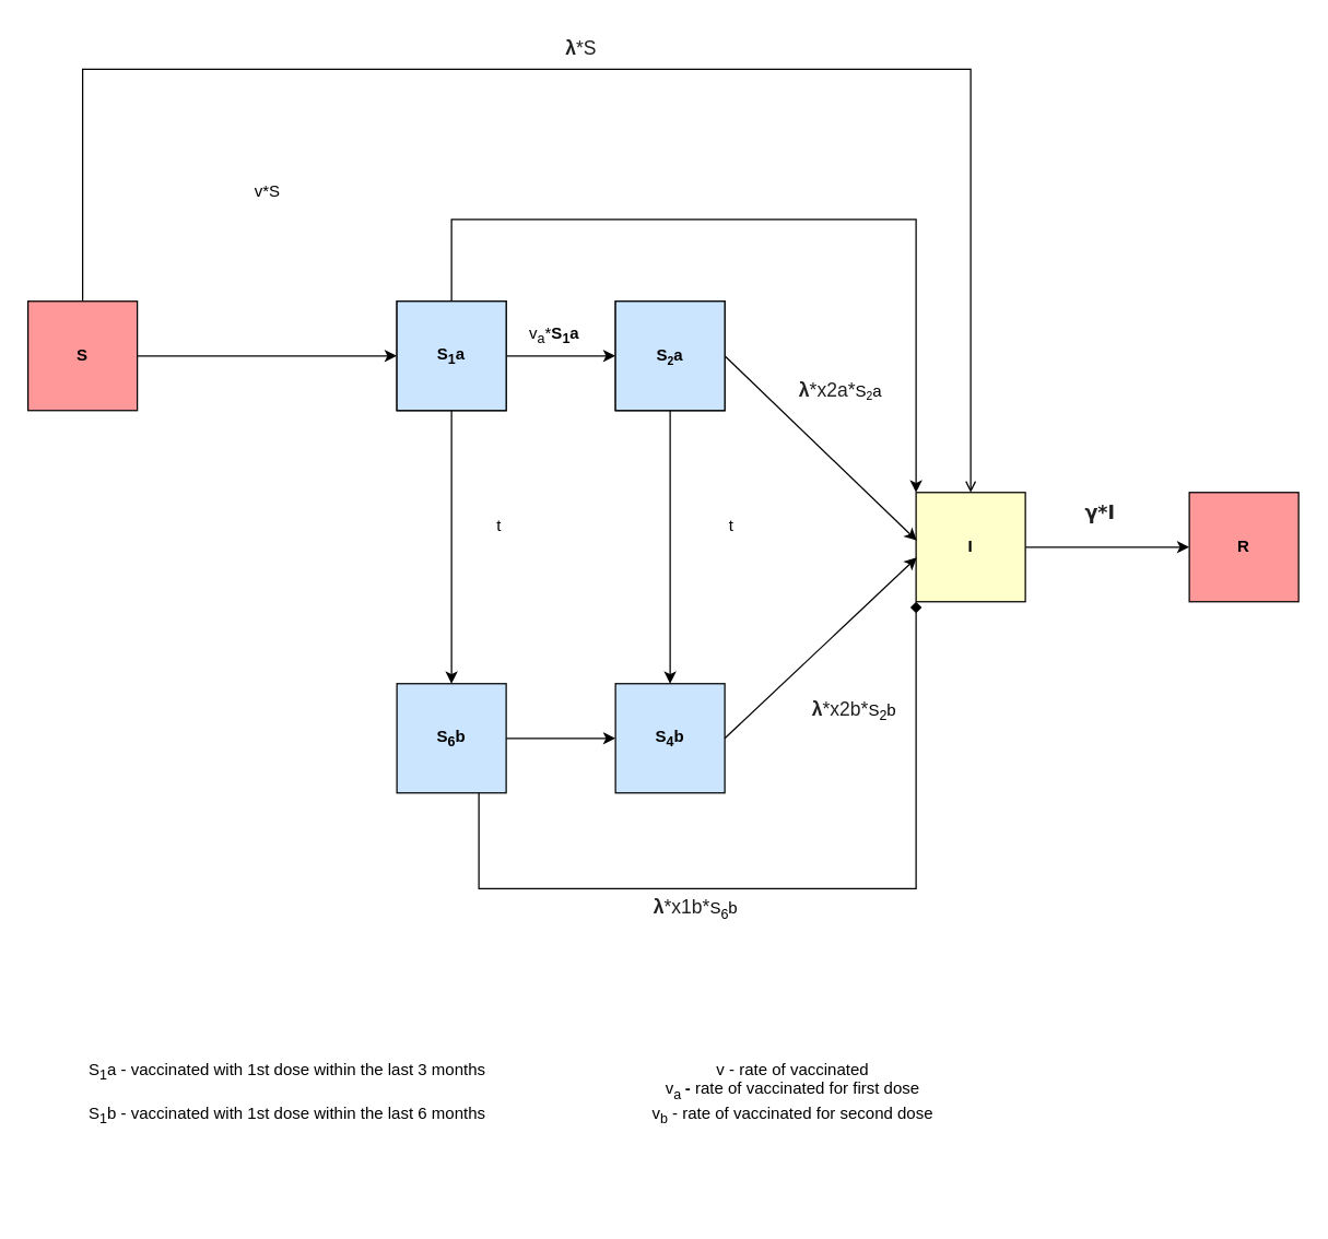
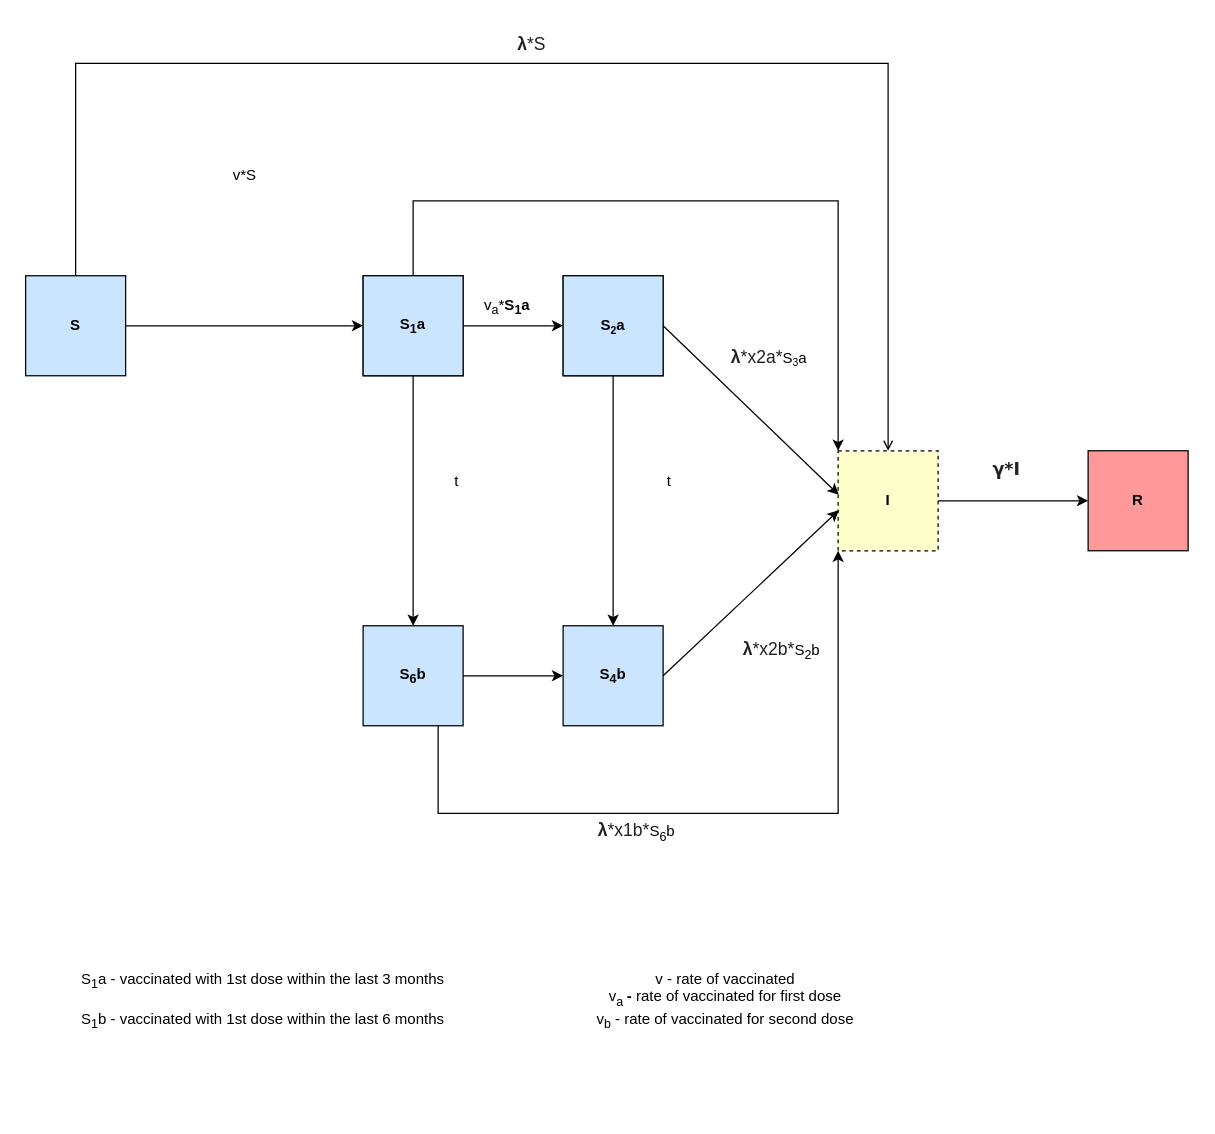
  <mxCell id="0" />
  <mxCell id="1" parent="0" />
  <mxCell id="2" value="S&lt;sub&gt;1&lt;/sub&gt;a - vaccinated with 1st dose within the last 3 months&lt;br&gt;&lt;br&gt;S&lt;sub&gt;1&lt;/sub&gt;b - vaccinated with 1st dose within the last 6 months" style="text;html=1;strokeColor=none;fillColor=none;align=center;verticalAlign=middle;whiteSpace=wrap;rounded=0;" parent="1" vertex="1"><mxGeometry y="730" width="350" height="140" as="geometry" x="35" /></mxCell>
  <mxCell id="3" value="v - rate of vaccinated&lt;br&gt;v&lt;sub style=&quot;&quot;&gt;a&amp;nbsp;&lt;/sub&gt;&lt;span style=&quot;font-weight: 700;&quot;&gt;- &lt;/span&gt;rate of vaccinated for first dose&lt;br&gt;&lt;span style=&quot;&quot;&gt;v&lt;/span&gt;&lt;sub style=&quot;&quot;&gt;b&lt;/sub&gt;&amp;nbsp;- rate of vaccinated for second dose" style="text;html=1;strokeColor=none;fillColor=none;align=center;verticalAlign=middle;whiteSpace=wrap;rounded=0;" parent="1" vertex="1"><mxGeometry x="325" y="715" width="510" height="170" as="geometry" /></mxCell>
  <mxCell id="4" style="edgeStyle=elbowEdgeStyle;rounded=0;orthogonalLoop=1;jettySize=auto;html=1;exitX=0.5;exitY=1;exitDx=0;exitDy=0;entryX=0.5;entryY=0;entryDx=0;entryDy=0;" parent="1" source="7" target="10" edge="1"><mxGeometry relative="1" as="geometry" /></mxCell>
  <mxCell id="5" style="edgeStyle=elbowEdgeStyle;rounded=0;orthogonalLoop=1;jettySize=auto;html=1;exitX=1;exitY=0.5;exitDx=0;exitDy=0;entryX=0;entryY=0.5;entryDx=0;entryDy=0;" parent="1" source="7" target="12" edge="1"><mxGeometry relative="1" as="geometry" /></mxCell>
  <mxCell id="6" style="edgeStyle=elbowEdgeStyle;rounded=0;orthogonalLoop=1;jettySize=auto;html=1;exitX=0.5;exitY=0;exitDx=0;exitDy=0;entryX=0;entryY=0;entryDx=0;entryDy=0;" parent="1" source="7" target="15" edge="1"><mxGeometry relative="1" as="geometry"><mxPoint x="580" y="110" as="targetPoint" /><Array as="points"><mxPoint x="330" y="160" /></Array></mxGeometry></mxCell>
  <mxCell id="7" value="S&lt;sub&gt;1&lt;/sub&gt;a" style="rounded=0;whiteSpace=wrap;html=1;" parent="1" vertex="1"><mxGeometry x="290" y="220" width="80" height="80" as="geometry" /></mxCell>
  <mxCell id="8" style="edgeStyle=elbowEdgeStyle;rounded=0;orthogonalLoop=1;jettySize=auto;html=1;exitX=1;exitY=0.5;exitDx=0;exitDy=0;entryX=0;entryY=0.5;entryDx=0;entryDy=0;" parent="1" source="10" target="13" edge="1"><mxGeometry relative="1" as="geometry" /></mxCell>
- <mxCell id="9" style="edgeStyle=elbowEdgeStyle;rounded=0;orthogonalLoop=1;jettySize=auto;html=1;exitX=0.75;exitY=1;exitDx=0;exitDy=0;entryX=0;entryY=1;entryDx=0;entryDy=0;endArrow=diamond;" parent="1" source="10" target="15" edge="1"><mxGeometry relative="1" as="geometry"><Array as="points"><mxPoint x="510" y="650" /></Array></mxGeometry></mxCell>
+ <mxCell id="9" style="edgeStyle=elbowEdgeStyle;rounded=0;orthogonalLoop=1;jettySize=auto;html=1;exitX=0.75;exitY=1;exitDx=0;exitDy=0;entryX=0;entryY=1;entryDx=0;entryDy=0;" parent="1" source="10" target="15" edge="1"><mxGeometry relative="1" as="geometry"><Array as="points"><mxPoint x="510" y="650" /></Array></mxGeometry></mxCell>
  <mxCell id="10" value="S&lt;sub&gt;6&lt;/sub&gt;b" style="rounded=0;whiteSpace=wrap;html=1;fillColor=#CCE5FF;fontStyle=1" parent="1" vertex="1"><mxGeometry x="290" y="500" width="80" height="80" as="geometry" /></mxCell>
  <mxCell id="11" style="edgeStyle=elbowEdgeStyle;rounded=0;orthogonalLoop=1;jettySize=auto;html=1;exitX=0.5;exitY=1;exitDx=0;exitDy=0;entryX=0.5;entryY=0;entryDx=0;entryDy=0;" parent="1" source="12" target="13" edge="1"><mxGeometry relative="1" as="geometry" /></mxCell>
  <mxCell id="12" value="S&lt;span style=&quot;font-size: 10px;&quot;&gt;&lt;sub&gt;2&lt;/sub&gt;&lt;/span&gt;a" style="rounded=0;whiteSpace=wrap;html=1;" parent="1" vertex="1"><mxGeometry x="450" y="220" width="80" height="80" as="geometry" /></mxCell>
  <mxCell id="13" value="S&lt;sub&gt;4&lt;/sub&gt;b" style="rounded=0;whiteSpace=wrap;html=1;fillColor=#CCE5FF;fontStyle=1" parent="1" vertex="1"><mxGeometry x="450" y="500" width="80" height="80" as="geometry" /></mxCell>
  <mxCell id="14" style="edgeStyle=elbowEdgeStyle;rounded=0;orthogonalLoop=1;jettySize=auto;html=1;exitX=1;exitY=0.5;exitDx=0;exitDy=0;entryX=0;entryY=0.5;entryDx=0;entryDy=0;" parent="1" source="15" edge="1"><mxGeometry relative="1" as="geometry"><mxPoint x="870" y="400" as="targetPoint" /></mxGeometry></mxCell>
- <mxCell id="15" value="I" style="rounded=0;whiteSpace=wrap;html=1;fontStyle=1;fillColor=#FFFFCC;" parent="1" vertex="1"><mxGeometry x="670" y="360" width="80" height="80" as="geometry" /></mxCell>
+ <mxCell id="15" value="I" style="rounded=0;whiteSpace=wrap;html=1;fontStyle=1;fillColor=#FFFFCC;dashed=1;" parent="1" vertex="1"><mxGeometry x="670" y="360" width="80" height="80" as="geometry" /></mxCell>
  <mxCell id="16" value="R" style="rounded=0;whiteSpace=wrap;html=1;fontStyle=1;fillColor=#FF9999;" parent="1" vertex="1"><mxGeometry x="870" y="360" width="80" height="80" as="geometry" /></mxCell>
  <mxCell id="17" value="" style="endArrow=classic;html=1;rounded=0;entryX=0.006;entryY=0.44;entryDx=0;entryDy=0;entryPerimeter=0;" parent="1" target="15" edge="1"><mxGeometry width="50" height="50" relative="1" as="geometry"><mxPoint x="530" y="260" as="sourcePoint" /><mxPoint x="580" y="210" as="targetPoint" /></mxGeometry></mxCell>
  <mxCell id="18" value="" style="endArrow=classic;html=1;rounded=0;entryX=0.006;entryY=0.596;entryDx=0;entryDy=0;entryPerimeter=0;" parent="1" target="15" edge="1"><mxGeometry width="50" height="50" relative="1" as="geometry"><mxPoint x="530" y="540" as="sourcePoint" /><mxPoint x="580" y="490" as="targetPoint" /></mxGeometry></mxCell>
  <mxCell id="19" value="&lt;span style=&quot;color: rgb(32, 33, 34); font-family: sans-serif; font-size: 14px; text-align: start; background-color: rgb(255, 255, 255);&quot;&gt;&lt;span style=&quot;&quot; title=&quot;Greek-language text&quot;&gt;&lt;span style=&quot;&quot; lang=&quot;el&quot;&gt;&lt;b&gt;λ&lt;/b&gt;*x2b*&lt;/span&gt;&lt;/span&gt;&lt;/span&gt;S&lt;sub&gt;2&lt;/sub&gt;b" style="text;html=1;strokeColor=none;fillColor=none;align=center;verticalAlign=middle;whiteSpace=wrap;rounded=0;" parent="1" vertex="1"><mxGeometry x="585" y="505" width="80" height="30" as="geometry" /></mxCell>
  <mxCell id="20" value="&lt;span style=&quot;color: rgb(32, 33, 34); font-family: sans-serif; font-size: 14px; text-align: start; background-color: rgb(255, 255, 255);&quot;&gt;&lt;span style=&quot;&quot; title=&quot;Greek-language text&quot;&gt;&lt;span style=&quot;&quot; lang=&quot;el&quot;&gt;&lt;b&gt;λ&lt;/b&gt;*x1b*&lt;/span&gt;&lt;/span&gt;&lt;/span&gt;S&lt;sub&gt;6&lt;/sub&gt;b" style="text;html=1;strokeColor=none;fillColor=none;align=center;verticalAlign=middle;whiteSpace=wrap;rounded=0;" parent="1" vertex="1"><mxGeometry x="469" y="650" width="80" height="30" as="geometry" /></mxCell>
- <mxCell id="21" value="&lt;span style=&quot;color: rgb(32, 33, 34); font-family: sans-serif; font-size: 14px; text-align: start; background-color: rgb(255, 255, 255);&quot;&gt;&lt;span style=&quot;&quot; title=&quot;Greek-language text&quot;&gt;&lt;span style=&quot;&quot; lang=&quot;el&quot;&gt;&lt;b&gt;λ&lt;/b&gt;*x2a*&lt;/span&gt;&lt;/span&gt;&lt;/span&gt;S&lt;span style=&quot;font-size: 10px;&quot;&gt;&lt;sub&gt;2&lt;/sub&gt;&lt;/span&gt;a" style="text;html=1;strokeColor=none;fillColor=none;align=center;verticalAlign=middle;whiteSpace=wrap;rounded=0;" parent="1" vertex="1"><mxGeometry x="575" y="270" width="80" height="30" as="geometry" /></mxCell>
+ <mxCell id="21" value="&lt;span style=&quot;color: rgb(32, 33, 34); font-family: sans-serif; font-size: 14px; text-align: start; background-color: rgb(255, 255, 255);&quot;&gt;&lt;span style=&quot;&quot; title=&quot;Greek-language text&quot;&gt;&lt;span style=&quot;&quot; lang=&quot;el&quot;&gt;&lt;b&gt;λ&lt;/b&gt;*x2a*&lt;/span&gt;&lt;/span&gt;&lt;/span&gt;S&lt;span style=&quot;font-size: 10px;&quot;&gt;&lt;sub&gt;3&lt;/sub&gt;&lt;/span&gt;a" style="text;html=1;strokeColor=none;fillColor=none;align=center;verticalAlign=middle;whiteSpace=wrap;rounded=0;" parent="1" vertex="1"><mxGeometry x="575" y="270" width="80" height="30" as="geometry" /></mxCell>
  <mxCell id="22" style="edgeStyle=elbowEdgeStyle;rounded=0;orthogonalLoop=1;jettySize=auto;html=1;exitX=0.5;exitY=0;exitDx=0;exitDy=0;entryX=0;entryY=0.5;entryDx=0;entryDy=0;" parent="1" source="24" target="25" edge="1"><mxGeometry relative="1" as="geometry" /></mxCell>
  <mxCell id="23" style="edgeStyle=elbowEdgeStyle;rounded=0;orthogonalLoop=1;jettySize=auto;html=1;exitX=0;exitY=0.5;exitDx=0;exitDy=0;entryX=0.5;entryY=0;entryDx=0;entryDy=0;endArrow=open;" parent="1" source="24" target="15" edge="1"><mxGeometry relative="1" as="geometry"><Array as="points"><mxPoint x="475" y="50" /></Array></mxGeometry></mxCell>
- <mxCell id="24" value="S" style="rounded=0;whiteSpace=wrap;html=1;direction=south;fillColor=#ff9999;fontStyle=1;" parent="1" vertex="1"><mxGeometry x="20" y="220" width="80" height="80" as="geometry" /></mxCell>
+ <mxCell id="24" value="S" style="rounded=0;whiteSpace=wrap;html=1;direction=south;fillColor=#CCE5FF;fontStyle=1" parent="1" vertex="1"><mxGeometry x="20" y="220" width="80" height="80" as="geometry" /></mxCell>
  <mxCell id="25" value="S&lt;sub&gt;1&lt;/sub&gt;a" style="rounded=0;whiteSpace=wrap;html=1;fillColor=#CCE5FF;fontStyle=1" parent="1" vertex="1"><mxGeometry x="290" y="220" width="80" height="80" as="geometry" /></mxCell>
  <mxCell id="26" value="S&lt;span style=&quot;font-size: 10px;&quot;&gt;&lt;sub&gt;2&lt;/sub&gt;&lt;/span&gt;a" style="rounded=0;whiteSpace=wrap;html=1;fillColor=#CCE5FF;fontStyle=1" parent="1" vertex="1"><mxGeometry x="450" y="220" width="80" height="80" as="geometry" /></mxCell>
  <mxCell id="27" value="&lt;span style=&quot;color: rgb(32, 33, 34); font-family: sans-serif; font-size: 14px; text-align: start; background-color: rgb(255, 255, 255);&quot;&gt;&lt;span style=&quot;&quot; title=&quot;Greek-language text&quot;&gt;&lt;span style=&quot;&quot; lang=&quot;el&quot;&gt;&lt;b&gt;λ&lt;/b&gt;*S&lt;/span&gt;&lt;/span&gt;&lt;/span&gt;" style="text;html=1;strokeColor=none;fillColor=none;align=center;verticalAlign=middle;whiteSpace=wrap;rounded=0;" parent="1" vertex="1"><mxGeometry x="385" y="20" width="80" height="30" as="geometry" /></mxCell>
  <mxCell id="28" value="&lt;b style=&quot;color: rgb(32, 33, 34); font-family: &amp;quot;SBL BibLit&amp;quot;, &amp;quot;SBL Greek&amp;quot;, Athena, &amp;quot;EB Garamond&amp;quot;, &amp;quot;EB Garamond 12&amp;quot;, &amp;quot;Foulis Greek&amp;quot;, &amp;quot;Garamond Libre&amp;quot;, Cardo, &amp;quot;Gentium Plus&amp;quot;, Gentium, Garamond, &amp;quot;Palatino Linotype&amp;quot;, &amp;quot;DejaVu Sans&amp;quot;, &amp;quot;DejaVu Serif&amp;quot;, FreeSerif, FreeSans, &amp;quot;Arial Unicode MS&amp;quot;, &amp;quot;Lucida Sans Unicode&amp;quot;, &amp;quot;Lucida Grande&amp;quot;, Code2000, sans-serif; font-size: 14px; text-align: start; background-color: rgb(255, 255, 255);&quot;&gt;γ*I&lt;/b&gt;" style="text;html=1;strokeColor=none;fillColor=none;align=center;verticalAlign=middle;whiteSpace=wrap;rounded=0;" parent="1" vertex="1"><mxGeometry x="775" y="360" width="60" height="30" as="geometry" /></mxCell>
  <mxCell id="29" value="v*S" style="text;html=1;align=center;verticalAlign=middle;resizable=0;points=[];autosize=1;strokeColor=none;fillColor=none;" parent="1" vertex="1"><mxGeometry x="175" y="125" width="40" height="30" as="geometry" /></mxCell>
  <mxCell id="30" value="t" style="text;html=1;strokeColor=none;fillColor=none;align=center;verticalAlign=middle;whiteSpace=wrap;rounded=0;" parent="1" vertex="1"><mxGeometry x="335" y="370" width="60" height="30" as="geometry" /></mxCell>
  <mxCell id="31" value="t" style="text;html=1;strokeColor=none;fillColor=none;align=center;verticalAlign=middle;whiteSpace=wrap;rounded=0;" parent="1" vertex="1"><mxGeometry x="505" y="370" width="60" height="30" as="geometry" /></mxCell>
  <mxCell id="32" value="v&lt;sub&gt;a&lt;/sub&gt;*&lt;span style=&quot;font-weight: 700;&quot;&gt;S&lt;/span&gt;&lt;sub style=&quot;font-weight: 700;&quot;&gt;1&lt;/sub&gt;&lt;span style=&quot;font-weight: 700;&quot;&gt;a&lt;/span&gt;" style="text;html=1;align=center;verticalAlign=middle;resizable=0;points=[];autosize=1;strokeColor=none;fillColor=none;" vertex="1" parent="1"><mxGeometry x="375" y="230" width="60" height="30" as="geometry" /></mxCell>
